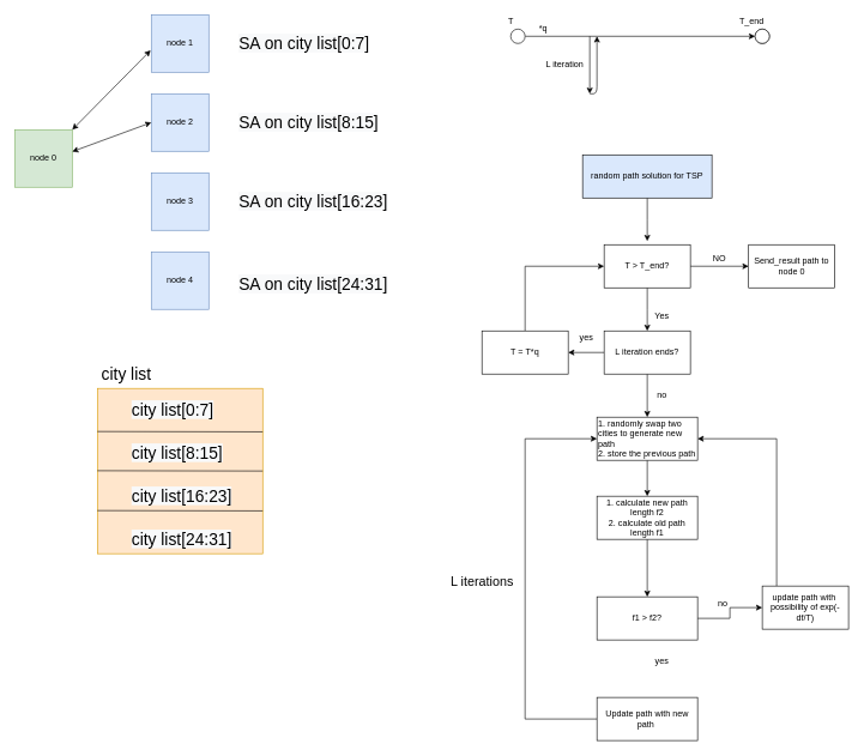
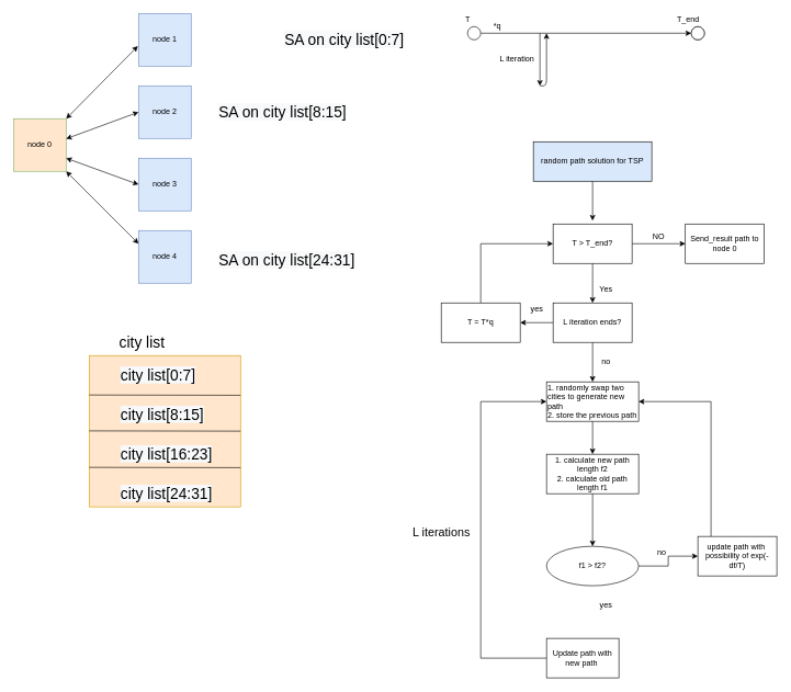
  <mxCell id="0" />
  <mxCell id="1" parent="0" />
- <mxCell id="2" value="node 0" style="whiteSpace=wrap;html=1;aspect=fixed;fillColor=#d5e8d4;strokeColor=#82b366;" vertex="1" parent="1"><mxGeometry x="20" y="180" width="80" height="80" as="geometry" /></mxCell>
+ <mxCell id="2" value="node 0" style="whiteSpace=wrap;html=1;aspect=fixed;fillColor=#ffe6cc;strokeColor=#82b366;" vertex="1" parent="1"><mxGeometry x="20" y="180" width="80" height="80" as="geometry" /></mxCell>
  <mxCell id="3" value="node 1" style="whiteSpace=wrap;html=1;aspect=fixed;fillColor=#dae8fc;strokeColor=#6c8ebf;" vertex="1" parent="1"><mxGeometry x="210" y="20" width="80" height="80" as="geometry" /></mxCell>
  <mxCell id="4" value="node 2" style="whiteSpace=wrap;html=1;aspect=fixed;fillColor=#dae8fc;strokeColor=#6c8ebf;" vertex="1" parent="1"><mxGeometry x="210" y="130" width="80" height="80" as="geometry" /></mxCell>
  <mxCell id="5" value="node 3" style="whiteSpace=wrap;html=1;aspect=fixed;fillColor=#dae8fc;strokeColor=#6c8ebf;" vertex="1" parent="1"><mxGeometry x="210" y="240" width="80" height="80" as="geometry" /></mxCell>
  <mxCell id="6" value="node 4" style="whiteSpace=wrap;html=1;aspect=fixed;fillColor=#dae8fc;strokeColor=#6c8ebf;" vertex="1" parent="1"><mxGeometry x="210" y="350" width="80" height="80" as="geometry" /></mxCell>
  <mxCell id="7" value="" style="endArrow=classic;startArrow=classic;html=1;entryX=-0.012;entryY=0.619;entryDx=0;entryDy=0;entryPerimeter=0;" edge="1" parent="1" target="3"><mxGeometry width="50" height="50" relative="1" as="geometry"><mxPoint x="100" y="180" as="sourcePoint" /><mxPoint x="150" y="130" as="targetPoint" /></mxGeometry></mxCell>
  <mxCell id="8" value="" style="endArrow=classic;startArrow=classic;html=1;entryX=0;entryY=0.5;entryDx=0;entryDy=0;" edge="1" parent="1" target="4"><mxGeometry width="50" height="50" relative="1" as="geometry"><mxPoint x="100" y="210.48" as="sourcePoint" /><mxPoint x="209.04" y="100" as="targetPoint" /></mxGeometry></mxCell>
+ <mxCell id="9" value="" style="endArrow=classic;startArrow=classic;html=1;entryX=0;entryY=0.5;entryDx=0;entryDy=0;exitX=1;exitY=0.75;exitDx=0;exitDy=0;" edge="1" parent="1" source="2" target="5"><mxGeometry width="50" height="50" relative="1" as="geometry"><mxPoint x="110" y="220.48" as="sourcePoint" /><mxPoint x="220" y="180" as="targetPoint" /></mxGeometry></mxCell>
+ <mxCell id="10" value="" style="endArrow=classic;startArrow=classic;html=1;entryX=0;entryY=0.25;entryDx=0;entryDy=0;exitX=1;exitY=1;exitDx=0;exitDy=0;" edge="1" parent="1" source="2" target="6"><mxGeometry width="50" height="50" relative="1" as="geometry"><mxPoint x="110" y="190" as="sourcePoint" /><mxPoint x="219.04" y="79.52" as="targetPoint" /></mxGeometry></mxCell>
  <mxCell id="11" value="" style="whiteSpace=wrap;html=1;aspect=fixed;fillColor=#ffe6cc;strokeColor=#d79b00;" vertex="1" parent="1"><mxGeometry x="135" y="540" width="230" height="230" as="geometry" /></mxCell>
  <mxCell id="12" value="" style="endArrow=none;html=1;exitX=0;exitY=0.285;exitDx=0;exitDy=0;exitPerimeter=0;" edge="1" parent="1"><mxGeometry width="50" height="50" relative="1" as="geometry"><mxPoint x="135" y="654.5" as="sourcePoint" /><mxPoint x="365" y="654.95" as="targetPoint" /></mxGeometry></mxCell>
  <mxCell id="13" value="" style="endArrow=none;html=1;exitX=0;exitY=0.285;exitDx=0;exitDy=0;exitPerimeter=0;" edge="1" parent="1"><mxGeometry width="50" height="50" relative="1" as="geometry"><mxPoint x="135" y="710" as="sourcePoint" /><mxPoint x="365" y="710.45" as="targetPoint" /></mxGeometry></mxCell>
  <mxCell id="14" value="" style="endArrow=none;html=1;exitX=0;exitY=0.285;exitDx=0;exitDy=0;exitPerimeter=0;" edge="1" parent="1"><mxGeometry width="50" height="50" relative="1" as="geometry"><mxPoint x="135" y="600" as="sourcePoint" /><mxPoint x="365" y="600.45" as="targetPoint" /></mxGeometry></mxCell>
- <mxCell id="15" value="&lt;font style=&quot;font-size: 23px&quot;&gt;city list&lt;/font&gt;" style="text;html=1;align=center;verticalAlign=middle;resizable=0;points=[];autosize=1;" vertex="1" parent="1"><mxGeometry x="135" y="510" width="80" height="20" as="geometry" /></mxCell>
+ <mxCell id="15" value="&lt;font style=&quot;font-size: 23px&quot;&gt;city list&lt;/font&gt;" style="text;html=1;align=center;verticalAlign=middle;resizable=0;points=[];autosize=1;" vertex="1" parent="1"><mxGeometry x="175" y="510" width="80" height="20" as="geometry" /></mxCell>
  <mxCell id="16" value="&lt;span style=&quot;color: rgb(0 , 0 , 0) ; font-family: &amp;#34;helvetica&amp;#34; ; font-size: 23px ; font-style: normal ; font-weight: 400 ; letter-spacing: normal ; text-align: center ; text-indent: 0px ; text-transform: none ; word-spacing: 0px ; background-color: rgb(248 , 249 , 250) ; display: inline ; float: none&quot;&gt;city list[0:7]&lt;/span&gt;" style="text;whiteSpace=wrap;html=1;" vertex="1" parent="1"><mxGeometry x="180.5" y="550" width="139" height="30" as="geometry" /></mxCell>
  <mxCell id="17" value="&lt;span style=&quot;color: rgb(0 , 0 , 0) ; font-family: &amp;#34;helvetica&amp;#34; ; font-size: 23px ; font-style: normal ; font-weight: 400 ; letter-spacing: normal ; text-align: center ; text-indent: 0px ; text-transform: none ; word-spacing: 0px ; background-color: rgb(248 , 249 , 250) ; display: inline ; float: none&quot;&gt;city list[8:15]&lt;/span&gt;" style="text;whiteSpace=wrap;html=1;" vertex="1" parent="1"><mxGeometry x="180.5" y="610" width="139" height="30" as="geometry" /></mxCell>
  <mxCell id="18" value="&lt;span style=&quot;color: rgb(0 , 0 , 0) ; font-family: &amp;#34;helvetica&amp;#34; ; font-size: 23px ; font-style: normal ; font-weight: 400 ; letter-spacing: normal ; text-align: center ; text-indent: 0px ; text-transform: none ; word-spacing: 0px ; background-color: rgb(248 , 249 , 250) ; display: inline ; float: none&quot;&gt;city list[16:23]&lt;/span&gt;" style="text;whiteSpace=wrap;html=1;" vertex="1" parent="1"><mxGeometry x="180.5" y="670" width="160" height="30" as="geometry" /></mxCell>
  <mxCell id="19" value="&lt;span style=&quot;color: rgb(0 , 0 , 0) ; font-family: &amp;#34;helvetica&amp;#34; ; font-size: 23px ; font-style: normal ; font-weight: 400 ; letter-spacing: normal ; text-align: center ; text-indent: 0px ; text-transform: none ; word-spacing: 0px ; background-color: rgb(248 , 249 , 250) ; display: inline ; float: none&quot;&gt;city list[24:31]&lt;/span&gt;" style="text;whiteSpace=wrap;html=1;" vertex="1" parent="1"><mxGeometry x="180.5" y="730" width="160" height="30" as="geometry" /></mxCell>
- <mxCell id="20" value="&lt;span style=&quot;color: rgb(0 , 0 , 0) ; font-family: &amp;#34;helvetica&amp;#34; ; font-size: 23px ; font-style: normal ; font-weight: 400 ; letter-spacing: normal ; text-align: center ; text-indent: 0px ; text-transform: none ; word-spacing: 0px ; background-color: rgb(248 , 249 , 250) ; display: inline ; float: none&quot;&gt;SA on city list[0:7]&lt;/span&gt;" style="text;whiteSpace=wrap;html=1;" vertex="1" parent="1"><mxGeometry x="330" y="40" width="220" height="30" as="geometry" /></mxCell>
+ <mxCell id="20" value="&lt;span style=&quot;color: rgb(0 , 0 , 0) ; font-family: &amp;#34;helvetica&amp;#34; ; font-size: 23px ; font-style: normal ; font-weight: 400 ; letter-spacing: normal ; text-align: center ; text-indent: 0px ; text-transform: none ; word-spacing: 0px ; background-color: rgb(248 , 249 , 250) ; display: inline ; float: none&quot;&gt;SA on city list[0:7]&lt;/span&gt;" style="text;whiteSpace=wrap;html=1;" vertex="1" parent="1"><mxGeometry x="430" y="40" width="220" height="30" as="geometry" /></mxCell>
  <mxCell id="21" value="&lt;span style=&quot;color: rgb(0 , 0 , 0) ; font-family: &amp;#34;helvetica&amp;#34; ; font-size: 23px ; font-style: normal ; font-weight: 400 ; letter-spacing: normal ; text-align: center ; text-indent: 0px ; text-transform: none ; word-spacing: 0px ; background-color: rgb(248 , 249 , 250) ; display: inline ; float: none&quot;&gt;SA on city list[8:15]&lt;/span&gt;" style="text;whiteSpace=wrap;html=1;" vertex="1" parent="1"><mxGeometry x="330" y="150" width="210" height="30" as="geometry" /></mxCell>
- <mxCell id="22" value="&lt;span style=&quot;color: rgb(0 , 0 , 0) ; font-family: &amp;#34;helvetica&amp;#34; ; font-size: 23px ; font-style: normal ; font-weight: 400 ; letter-spacing: normal ; text-align: center ; text-indent: 0px ; text-transform: none ; word-spacing: 0px ; background-color: rgb(248 , 249 , 250) ; display: inline ; float: none&quot;&gt;SA on city list[16:23]&lt;/span&gt;" style="text;whiteSpace=wrap;html=1;" vertex="1" parent="1"><mxGeometry x="330" y="260" width="240" height="30" as="geometry" /></mxCell>
  <mxCell id="23" value="&lt;span style=&quot;color: rgb(0 , 0 , 0) ; font-family: &amp;#34;helvetica&amp;#34; ; font-size: 23px ; font-style: normal ; font-weight: 400 ; letter-spacing: normal ; text-align: center ; text-indent: 0px ; text-transform: none ; word-spacing: 0px ; background-color: rgb(248 , 249 , 250) ; display: inline ; float: none&quot;&gt;SA on city list[24:31]&lt;/span&gt;" style="text;whiteSpace=wrap;html=1;" vertex="1" parent="1"><mxGeometry x="330" y="375" width="240" height="30" as="geometry" /></mxCell>
  <mxCell id="24" value="" style="edgeStyle=orthogonalEdgeStyle;rounded=0;orthogonalLoop=1;jettySize=auto;html=1;" edge="1" parent="1" source="25"><mxGeometry relative="1" as="geometry"><mxPoint x="900" y="335" as="targetPoint" /></mxGeometry></mxCell>
  <mxCell id="25" value="random path solution for TSP" style="rounded=0;whiteSpace=wrap;html=1;fillColor=#dae8fc;" vertex="1" parent="1"><mxGeometry x="810" y="215" width="180" height="60" as="geometry" /></mxCell>
  <mxCell id="26" value="" style="edgeStyle=orthogonalEdgeStyle;rounded=0;orthogonalLoop=1;jettySize=auto;html=1;" edge="1" parent="1" source="27" target="28"><mxGeometry relative="1" as="geometry" /></mxCell>
  <mxCell id="27" value="" style="ellipse;whiteSpace=wrap;html=1;aspect=fixed;" vertex="1" parent="1"><mxGeometry x="710" y="40" width="20" height="20" as="geometry" /></mxCell>
  <mxCell id="28" value="" style="ellipse;whiteSpace=wrap;html=1;aspect=fixed;" vertex="1" parent="1"><mxGeometry x="1050" y="40" width="20" height="20" as="geometry" /></mxCell>
  <mxCell id="29" value="" style="ellipse;whiteSpace=wrap;html=1;aspect=fixed;" vertex="1" parent="1"><mxGeometry x="1050" y="40" width="20" height="20" as="geometry" /></mxCell>
  <mxCell id="30" value="" style="endArrow=classic;html=1;" edge="1" parent="1"><mxGeometry width="50" height="50" relative="1" as="geometry"><mxPoint x="820" y="50" as="sourcePoint" /><mxPoint x="820" y="130" as="targetPoint" /></mxGeometry></mxCell>
  <mxCell id="31" value="L iteration" style="text;html=1;align=center;verticalAlign=middle;resizable=0;points=[];autosize=1;" vertex="1" parent="1"><mxGeometry x="750" y="80" width="70" height="20" as="geometry" /></mxCell>
  <mxCell id="32" value="T" style="text;html=1;align=center;verticalAlign=middle;resizable=0;points=[];autosize=1;" vertex="1" parent="1"><mxGeometry x="700" y="20" width="20" height="20" as="geometry" /></mxCell>
  <mxCell id="33" value="T_end" style="text;html=1;align=center;verticalAlign=middle;resizable=0;points=[];autosize=1;" vertex="1" parent="1"><mxGeometry x="1020" y="20" width="50" height="20" as="geometry" /></mxCell>
  <mxCell id="34" value="*q" style="text;html=1;align=center;verticalAlign=middle;resizable=0;points=[];autosize=1;" vertex="1" parent="1"><mxGeometry x="740" y="30" width="30" height="20" as="geometry" /></mxCell>
  <mxCell id="35" value="" style="endArrow=classic;html=1;" edge="1" parent="1"><mxGeometry width="50" height="50" relative="1" as="geometry"><mxPoint x="820" y="130" as="sourcePoint" /><mxPoint x="830" y="50" as="targetPoint" /><Array as="points"><mxPoint x="830" y="130" /></Array></mxGeometry></mxCell>
  <mxCell id="36" value="" style="edgeStyle=orthogonalEdgeStyle;rounded=0;orthogonalLoop=1;jettySize=auto;html=1;" edge="1" parent="1" source="38" target="39"><mxGeometry relative="1" as="geometry" /></mxCell>
  <mxCell id="37" value="" style="edgeStyle=orthogonalEdgeStyle;rounded=0;orthogonalLoop=1;jettySize=auto;html=1;" edge="1" parent="1" source="38"><mxGeometry relative="1" as="geometry"><mxPoint x="900" y="460" as="targetPoint" /></mxGeometry></mxCell>
  <mxCell id="38" value="T &amp;gt; T_end?" style="whiteSpace=wrap;html=1;rounded=0;" vertex="1" parent="1"><mxGeometry x="840" y="340" width="120" height="60" as="geometry" /></mxCell>
  <mxCell id="39" value="Send_result path to node 0" style="whiteSpace=wrap;html=1;rounded=0;" vertex="1" parent="1"><mxGeometry x="1041" y="340" width="120" height="60" as="geometry" /></mxCell>
  <mxCell id="40" value="NO" style="text;html=1;align=center;verticalAlign=middle;resizable=0;points=[];autosize=1;" vertex="1" parent="1"><mxGeometry x="985" y="350" width="30" height="20" as="geometry" /></mxCell>
  <mxCell id="41" value="" style="edgeStyle=orthogonalEdgeStyle;rounded=0;orthogonalLoop=1;jettySize=auto;html=1;" edge="1" parent="1" source="42" target="45"><mxGeometry relative="1" as="geometry" /></mxCell>
  <mxCell id="42" value="&lt;div&gt;&lt;span&gt;1. randomly swap two cities to generate new path&lt;/span&gt;&lt;/div&gt;&lt;div&gt;&lt;span&gt;2. store the previous path&lt;/span&gt;&lt;/div&gt;" style="whiteSpace=wrap;html=1;rounded=0;align=left;" vertex="1" parent="1"><mxGeometry x="830" y="580" width="140" height="60" as="geometry" /></mxCell>
  <mxCell id="43" value="Yes" style="text;html=1;align=center;verticalAlign=middle;resizable=0;points=[];autosize=1;" vertex="1" parent="1"><mxGeometry x="900" y="430" width="40" height="20" as="geometry" /></mxCell>
  <mxCell id="44" value="" style="edgeStyle=orthogonalEdgeStyle;rounded=0;orthogonalLoop=1;jettySize=auto;html=1;" edge="1" parent="1" source="45" target="47"><mxGeometry relative="1" as="geometry" /></mxCell>
  <mxCell id="45" value="1. calculate new path length f2&lt;br&gt;2. calculate old path length f1" style="whiteSpace=wrap;html=1;rounded=0;" vertex="1" parent="1"><mxGeometry x="830" y="690" width="140" height="60" as="geometry" /></mxCell>
  <mxCell id="46" value="" style="edgeStyle=orthogonalEdgeStyle;rounded=0;orthogonalLoop=1;jettySize=auto;html=1;" edge="1" parent="1" source="47" target="53"><mxGeometry relative="1" as="geometry" /></mxCell>
- <mxCell id="47" value="f1 &amp;gt; f2?" style="whiteSpace=wrap;html=1;rounded=0;" vertex="1" parent="1"><mxGeometry x="830" y="830" width="140" height="60" as="geometry" /></mxCell>
+ <mxCell id="47" value="f1 &amp;gt; f2?" style="ellipse;whiteSpace=wrap;html=1;" vertex="1" parent="1"><mxGeometry x="830" y="830" width="140" height="60" as="geometry" /></mxCell>
  <mxCell id="48" value="" style="edgeStyle=orthogonalEdgeStyle;rounded=0;orthogonalLoop=1;jettySize=auto;html=1;entryX=0;entryY=0.5;entryDx=0;entryDy=0;" edge="1" parent="1" source="49" target="42"><mxGeometry relative="1" as="geometry"><mxPoint x="740" y="550" as="targetPoint" /><Array as="points"><mxPoint x="730" y="1000" /><mxPoint x="730" y="610" /></Array></mxGeometry></mxCell>
- <mxCell id="49" value="Update path with new path&amp;nbsp;" style="whiteSpace=wrap;html=1;rounded=0;" vertex="1" parent="1"><mxGeometry x="830" y="970" width="140" height="60" as="geometry" /></mxCell>
+ <mxCell id="49" value="Update path with new path&amp;nbsp;" style="whiteSpace=wrap;html=1;rounded=0;" vertex="1" parent="1"><mxGeometry x="830" y="970" width="110" height="60" as="geometry" /></mxCell>
  <mxCell id="50" value="&lt;font style=&quot;font-size: 18px&quot;&gt;L iterations&lt;/font&gt;" style="text;html=1;align=center;verticalAlign=middle;resizable=0;points=[];autosize=1;" vertex="1" parent="1"><mxGeometry x="620" y="800" width="100" height="20" as="geometry" /></mxCell>
  <mxCell id="51" value="yes" style="text;html=1;align=center;verticalAlign=middle;resizable=0;points=[];autosize=1;" vertex="1" parent="1"><mxGeometry x="905" y="910" width="30" height="20" as="geometry" /></mxCell>
  <mxCell id="52" value="" style="edgeStyle=orthogonalEdgeStyle;rounded=0;orthogonalLoop=1;jettySize=auto;html=1;entryX=1;entryY=0.5;entryDx=0;entryDy=0;" edge="1" parent="1" source="53" target="42"><mxGeometry relative="1" as="geometry"><mxPoint x="1120" y="750" as="targetPoint" /><Array as="points"><mxPoint x="1080" y="610" /></Array></mxGeometry></mxCell>
  <mxCell id="53" value="update path with&amp;nbsp; possibility of exp(-df/T)" style="whiteSpace=wrap;html=1;rounded=0;" vertex="1" parent="1"><mxGeometry x="1060" y="815" width="120" height="60" as="geometry" /></mxCell>
  <mxCell id="54" value="no" style="text;html=1;align=center;verticalAlign=middle;resizable=0;points=[];autosize=1;" vertex="1" parent="1"><mxGeometry x="990" y="830" width="30" height="20" as="geometry" /></mxCell>
  <mxCell id="55" value="" style="edgeStyle=orthogonalEdgeStyle;rounded=0;orthogonalLoop=1;jettySize=auto;html=1;" edge="1" parent="1" source="57" target="42"><mxGeometry relative="1" as="geometry" /></mxCell>
  <mxCell id="56" value="" style="edgeStyle=orthogonalEdgeStyle;rounded=0;orthogonalLoop=1;jettySize=auto;html=1;" edge="1" parent="1" source="57" target="60"><mxGeometry relative="1" as="geometry" /></mxCell>
  <mxCell id="57" value="L iteration ends?" style="rounded=0;whiteSpace=wrap;html=1;" vertex="1" parent="1"><mxGeometry x="840" y="460" width="120" height="60" as="geometry" /></mxCell>
  <mxCell id="58" value="yes" style="text;html=1;align=center;verticalAlign=middle;resizable=0;points=[];autosize=1;" vertex="1" parent="1"><mxGeometry x="800" y="460" width="30" height="20" as="geometry" /></mxCell>
  <mxCell id="59" value="" style="edgeStyle=orthogonalEdgeStyle;rounded=0;orthogonalLoop=1;jettySize=auto;html=1;entryX=0;entryY=0.5;entryDx=0;entryDy=0;" edge="1" parent="1" source="60" target="38"><mxGeometry relative="1" as="geometry"><mxPoint x="730" y="380" as="targetPoint" /><Array as="points"><mxPoint x="730" y="370" /></Array></mxGeometry></mxCell>
  <mxCell id="60" value="T = T*q" style="whiteSpace=wrap;html=1;rounded=0;" vertex="1" parent="1"><mxGeometry x="670" y="460" width="120" height="60" as="geometry" /></mxCell>
  <mxCell id="61" value="no" style="text;html=1;align=center;verticalAlign=middle;resizable=0;points=[];autosize=1;" vertex="1" parent="1"><mxGeometry x="905" y="540" width="30" height="20" as="geometry" /></mxCell>
